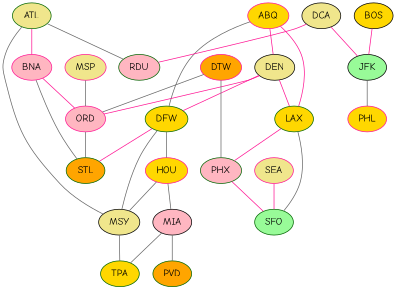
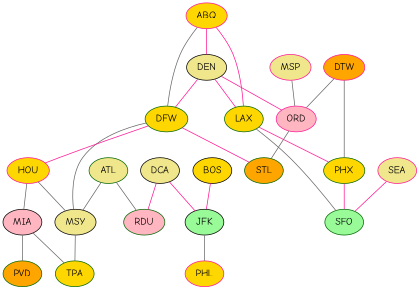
  graph {
    fontname="Comic Neue"
    node [color=darkgreen fillcolor=gold fontname="Comic Neue" style=filled]
    edge [color=gray40 fontname="Comic Neue"]
    ABQ [color=deeppink]
    DEN [color=black fillcolor=khaki]
    DFW
    LAX
    ORD [color=deeppink fillcolor=lightpink]
    MSY [color=black fillcolor=khaki]
    STL [fillcolor=orange]
    HOU [color=deeppink]
-   PHX [fillcolor=lightpink]
+   PHX
    SFO [fillcolor=palegreen]
    TPA
    MIA [color=black fillcolor=lightpink]
    ATL [fillcolor=khaki]
-   BNA [color=deeppink fillcolor=lightpink]
    RDU [fillcolor=lightpink]
    BOS [color=black]
    JFK [color=black fillcolor=palegreen]
    PHL [color=deeppink]
    DCA [color=black fillcolor=khaki]
    PVD [fillcolor=orange]
    DTW [color=deeppink fillcolor=orange]
    MSP [color=deeppink fillcolor=khaki]
    SEA [color=deeppink fillcolor=khaki]
    ABQ -- DEN [color=deeppink]
    ABQ -- DFW
    ABQ -- LAX [color=deeppink]
    DEN -- DFW [color=deeppink]
    DEN -- LAX [color=deeppink]
    DEN -- ORD [color=deeppink]
    DFW -- MSY
    DFW -- STL [color=deeppink]
-   DFW -- HOU
+   DFW -- HOU [color=deeppink]
    LAX -- PHX [color=deeppink]
    LAX -- SFO
    ORD -- STL
    MSY -- TPA
    HOU -- MSY
    HOU -- MIA
    PHX -- SFO [color=deeppink]
    MIA -- TPA
    MIA -- PVD
    ATL -- MSY
-   ATL -- BNA [color=deeppink]
    ATL -- RDU
-   BNA -- ORD [color=deeppink]
-   BNA -- STL
    BOS -- JFK [color=deeppink]
    JFK -- PHL
    DCA -- RDU [color=deeppink]
    DCA -- JFK [color=deeppink]
    DTW -- ORD
    DTW -- PHX
    MSP -- ORD
    SEA -- SFO [color=deeppink]
  }
